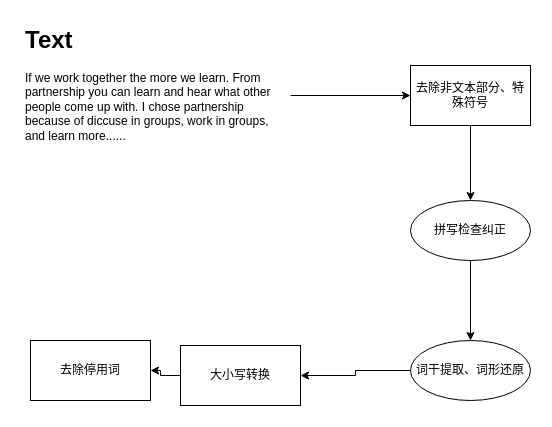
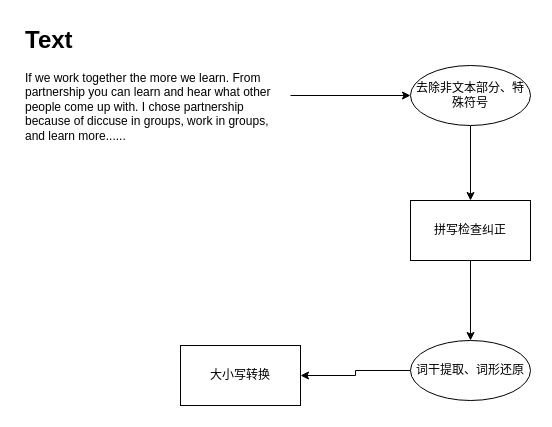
  <mxCell id="0" />
  <mxCell id="1" parent="0" />
  <mxCell id="2" style="edgeStyle=orthogonalEdgeStyle;rounded=0;orthogonalLoop=1;jettySize=auto;html=1;entryX=0;entryY=0.5;entryDx=0;entryDy=0;" edge="1" parent="1" source="3" target="5"><mxGeometry relative="1" as="geometry" /></mxCell>
  <mxCell id="3" value="&lt;h1&gt;Text&lt;/h1&gt;&lt;p&gt;If we work together the more we learn. From partnership you can learn and hear what other people come up with. I chose partnership because of diccuse in groups, work in groups, and learn more......&lt;/p&gt;&lt;p&gt;&lt;br&gt;&lt;/p&gt;&lt;p&gt;&lt;br&gt;&lt;/p&gt;" style="text;html=1;strokeColor=none;fillColor=none;spacing=5;spacingTop=-20;whiteSpace=wrap;overflow=hidden;rounded=0;" vertex="1" parent="1"><mxGeometry x="20" y="20" width="270" height="150" as="geometry" /></mxCell>
  <mxCell id="4" style="edgeStyle=orthogonalEdgeStyle;rounded=0;orthogonalLoop=1;jettySize=auto;html=1;entryX=0.5;entryY=0;entryDx=0;entryDy=0;" edge="1" parent="1" source="5" target="9"><mxGeometry relative="1" as="geometry" /></mxCell>
- <mxCell id="5" value="去除非文本部分、特殊符号" style="rounded=0;whiteSpace=wrap;html=1;" vertex="1" parent="1"><mxGeometry x="410" y="65" width="120" height="60" as="geometry" /></mxCell>
- <mxCell id="6" style="edgeStyle=orthogonalEdgeStyle;rounded=0;orthogonalLoop=1;jettySize=auto;html=1;entryX=1;entryY=0.5;entryDx=0;entryDy=0;" edge="1" parent="1" source="7" target="12"><mxGeometry relative="1" as="geometry" /></mxCell>
+ <mxCell id="5" value="去除非文本部分、特殊符号" style="ellipse;whiteSpace=wrap;html=1;" vertex="1" parent="1"><mxGeometry x="410" y="65" width="120" height="60" as="geometry" /></mxCell>
  <mxCell id="7" value="大小写转换" style="rounded=0;whiteSpace=wrap;html=1;" vertex="1" parent="1"><mxGeometry x="180" y="345" width="120" height="60" as="geometry" /></mxCell>
  <mxCell id="8" style="edgeStyle=orthogonalEdgeStyle;rounded=0;orthogonalLoop=1;jettySize=auto;html=1;entryX=0.5;entryY=0;entryDx=0;entryDy=0;" edge="1" parent="1" source="9" target="11"><mxGeometry relative="1" as="geometry" /></mxCell>
- <mxCell id="9" value="拼写检查纠正" style="ellipse;whiteSpace=wrap;html=1;" vertex="1" parent="1"><mxGeometry x="410" y="200" width="120" height="60" as="geometry" /></mxCell>
+ <mxCell id="9" value="拼写检查纠正" style="rounded=0;whiteSpace=wrap;html=1;" vertex="1" parent="1"><mxGeometry x="410" y="200" width="120" height="60" as="geometry" /></mxCell>
  <mxCell id="10" style="edgeStyle=orthogonalEdgeStyle;rounded=0;orthogonalLoop=1;jettySize=auto;html=1;entryX=1;entryY=0.5;entryDx=0;entryDy=0;" edge="1" parent="1" source="11" target="7"><mxGeometry relative="1" as="geometry" /></mxCell>
  <mxCell id="11" value="词干提取、词形还原" style="ellipse;whiteSpace=wrap;html=1;" vertex="1" parent="1"><mxGeometry x="410" y="340" width="120" height="60" as="geometry" /></mxCell>
- <mxCell id="12" value="去除停用词" style="rounded=0;whiteSpace=wrap;html=1;" vertex="1" parent="1"><mxGeometry x="30" y="340" width="120" height="60" as="geometry" /></mxCell>
